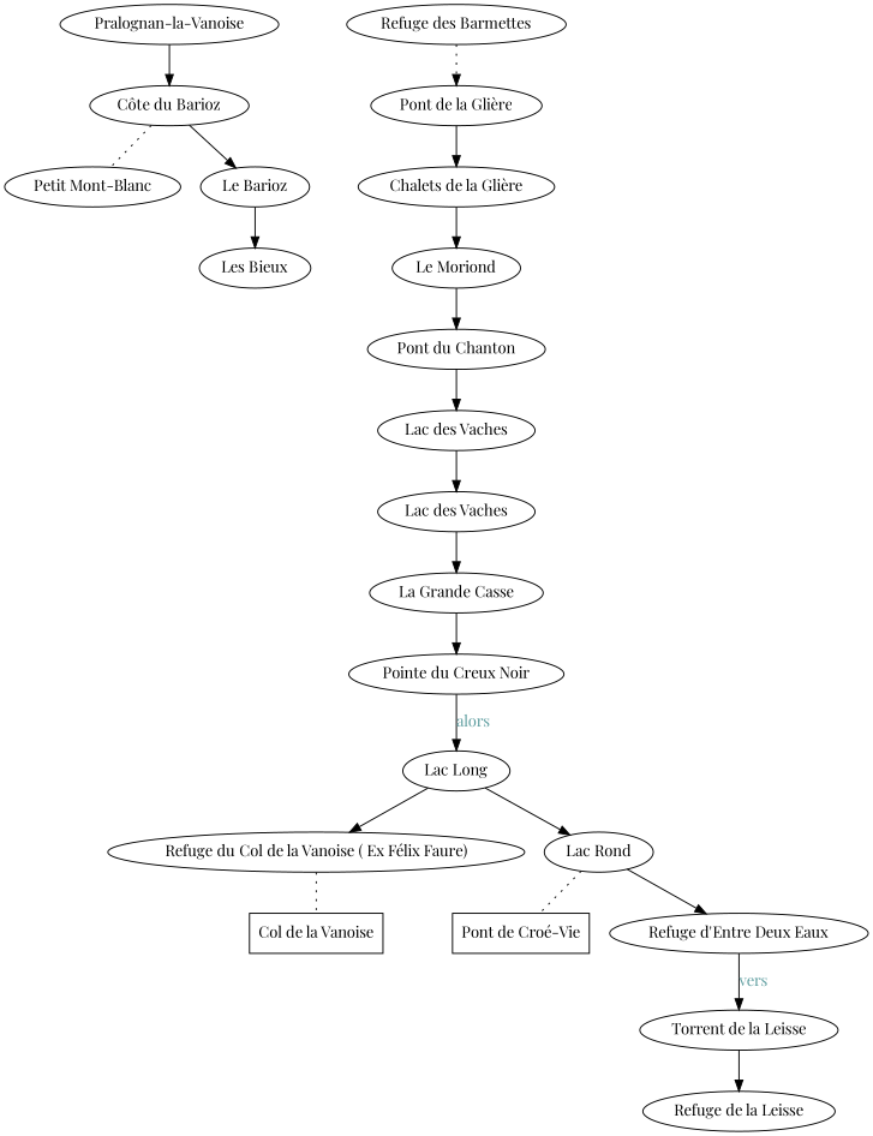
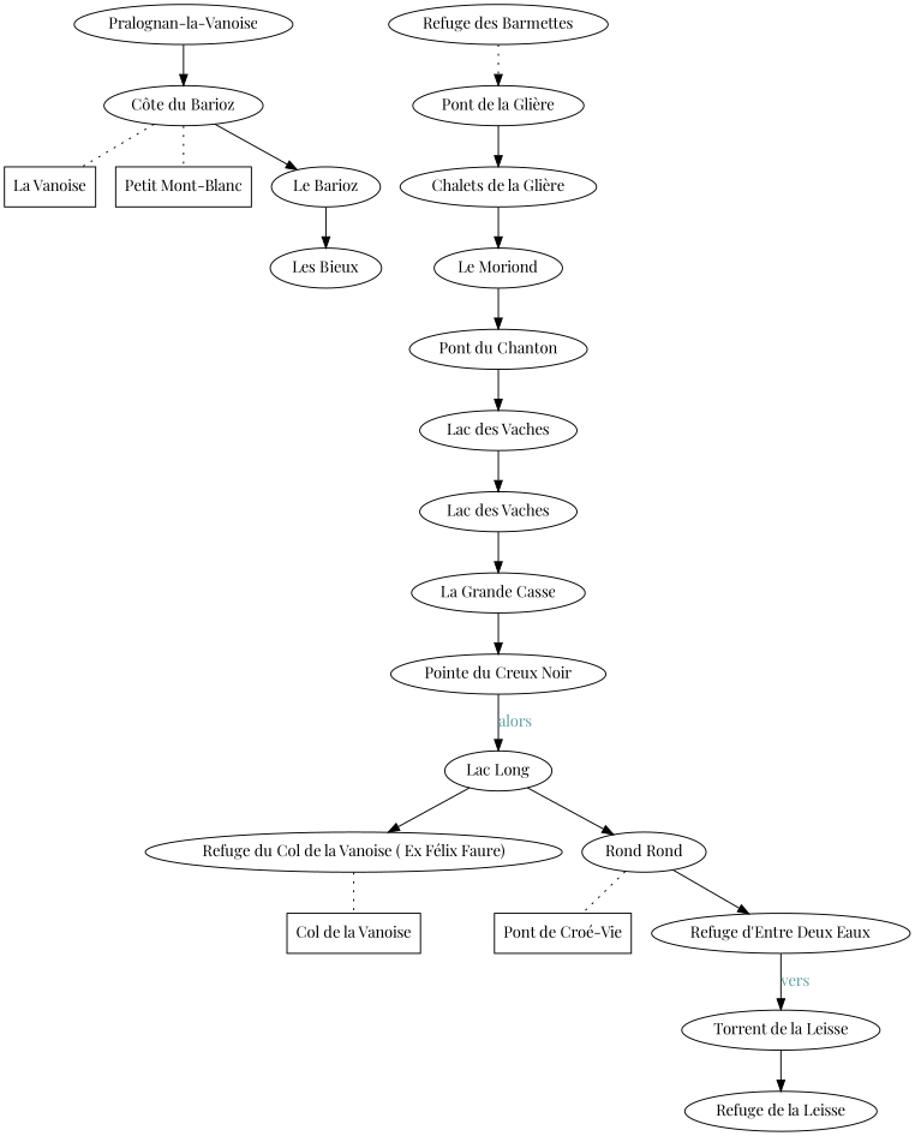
  digraph {
    fontname="Playfair Display"
    node [fontname="Playfair Display"]
    edge [fontname="Playfair Display"]
    n1 [label="Pralognan-la-Vanoise"]
    n2 [label="Côte du Barioz"]
-   n4 [label="Petit Mont-Blanc" shape=ellipse]
+   n3 [label="La Vanoise" shape=box]
+   n4 [label="Petit Mont-Blanc" shape=box]
    n5 [label="Le Barioz"]
    n6 [label="Les Bieux"]
    n7 [label="Refuge des Barmettes"]
    n8 [label="Pont de la Glière"]
    n9 [label="Chalets de la Glière"]
    n10 [label="Le Moriond"]
    n11 [label="Pont du Chanton"]
    n12 [label="Lac des Vaches"]
    n13 [label="Lac des Vaches"]
    n14 [label="La Grande Casse"]
    n15 [label="Pointe du Creux Noir"]
    n16 [label="Lac Long"]
    n17 [label="Refuge du Col de la Vanoise ( Ex Félix Faure)"]
-   n18 [label="Lac Rond"]
+   n18 [label="Rond Rond"]
    n19 [label="Col de la Vanoise" shape=box]
    n20 [label="Pont de Croé-Vie" shape=box]
    n21 [label="Refuge d'Entre Deux Eaux"]
    n22 [label="Torrent de la Leisse"]
    n23 [label="Refuge de la Leisse"]
    n1 -> n2
+   n2 -> n3 [dir=none style=dotted]
    n2 -> n4 [dir=none style=dotted]
    n2 -> n5
    n5 -> n6
    n7 -> n8 [style=dotted]
    n8 -> n9
    n9 -> n10
    n10 -> n11
    n11 -> n12
    n12 -> n13
    n13 -> n14
    n14 -> n15
    n15 -> n16 [fontcolor=cadetblue label=alors]
    n16 -> n17
    n16 -> n18
    n17 -> n19 [dir=none style=dotted]
    n18 -> n20 [dir=none style=dotted]
    n18 -> n21
    n21 -> n22 [fontcolor=cadetblue label=vers]
    n22 -> n23
  }
